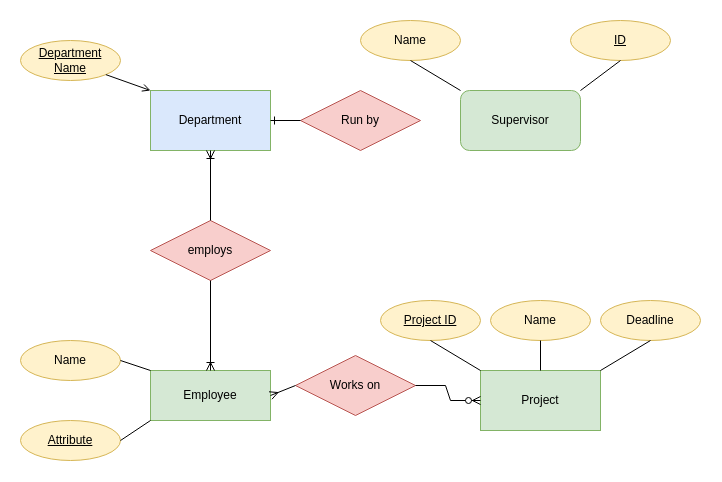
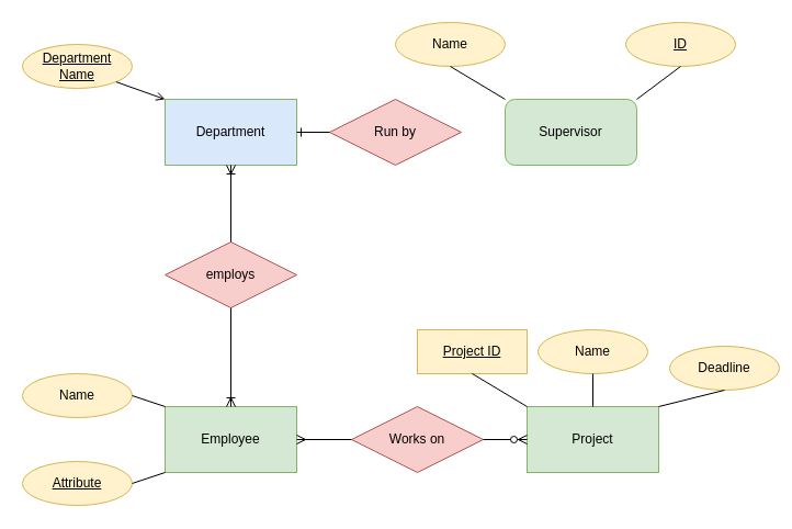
  <mxCell id="0" />
  <mxCell id="1" parent="0" />
  <mxCell id="2" value="Department" style="rounded=0;whiteSpace=wrap;html=1;fillColor=#dae8fc;strokeColor=#82b366;" vertex="1" parent="1"><mxGeometry x="150" y="90" width="120" height="60" as="geometry" /></mxCell>
- <mxCell id="3" value="Employee" style="rounded=0;whiteSpace=wrap;html=1;fillColor=#d5e8d4;strokeColor=#82b366;" vertex="1" parent="1"><mxGeometry x="150" y="370" width="120" height="50" as="geometry" /></mxCell>
+ <mxCell id="3" value="Employee" style="rounded=0;whiteSpace=wrap;html=1;fillColor=#d5e8d4;strokeColor=#82b366;" vertex="1" parent="1"><mxGeometry x="150" y="370" width="120" height="60" as="geometry" /></mxCell>
  <mxCell id="4" value="Supervisor" style="whiteSpace=wrap;html=1;fillColor=#d5e8d4;strokeColor=#82b366;rounded=1;" vertex="1" parent="1"><mxGeometry x="460" y="90" width="120" height="60" as="geometry" /></mxCell>
  <mxCell id="5" value="Project" style="rounded=0;whiteSpace=wrap;html=1;fillColor=#d5e8d4;strokeColor=#82b366;" vertex="1" parent="1"><mxGeometry x="480" y="370" width="120" height="60" as="geometry" /></mxCell>
- <mxCell id="6" value="Deadline" style="ellipse;whiteSpace=wrap;html=1;align=center;fillColor=#fff2cc;strokeColor=#d6b656;" vertex="1" parent="1"><mxGeometry x="600" y="300" width="100" height="40" as="geometry" /></mxCell>
- <mxCell id="7" value="Project ID" style="ellipse;whiteSpace=wrap;html=1;align=center;fontStyle=4;fillColor=#fff2cc;strokeColor=#d6b656;" vertex="1" parent="1"><mxGeometry x="380" y="300" width="100" height="40" as="geometry" /></mxCell>
+ <mxCell id="6" value="Deadline" style="ellipse;whiteSpace=wrap;html=1;align=center;fillColor=#fff2cc;strokeColor=#d6b656;" vertex="1" parent="1"><mxGeometry x="610" y="315" width="100" height="40" as="geometry" /></mxCell>
+ <mxCell id="7" value="Project ID" style="whiteSpace=wrap;html=1;align=center;fontStyle=4;fillColor=#fff2cc;strokeColor=#d6b656;rounded=0;" vertex="1" parent="1"><mxGeometry x="380" y="300" width="100" height="40" as="geometry" /></mxCell>
  <mxCell id="8" value="Attribute" style="ellipse;whiteSpace=wrap;html=1;align=center;fontStyle=4;fillColor=#fff2cc;strokeColor=#d6b656;" vertex="1" parent="1"><mxGeometry x="20" y="420" width="100" height="40" as="geometry" /></mxCell>
  <mxCell id="9" value="Name" style="ellipse;whiteSpace=wrap;html=1;align=center;fillColor=#fff2cc;strokeColor=#d6b656;" vertex="1" parent="1"><mxGeometry x="490" y="300" width="100" height="40" as="geometry" /></mxCell>
  <mxCell id="10" value="Name" style="ellipse;whiteSpace=wrap;html=1;align=center;fillColor=#fff2cc;strokeColor=#d6b656;" vertex="1" parent="1"><mxGeometry x="20" y="340" width="100" height="40" as="geometry" /></mxCell>
  <mxCell id="11" value="ID" style="ellipse;whiteSpace=wrap;html=1;align=center;fontStyle=4;fillColor=#fff2cc;strokeColor=#d6b656;" vertex="1" parent="1"><mxGeometry x="570" y="20" width="100" height="40" as="geometry" /></mxCell>
  <mxCell id="12" value="Department Name" style="ellipse;whiteSpace=wrap;html=1;align=center;fontStyle=4;fillColor=#fff2cc;strokeColor=#d6b656;" vertex="1" parent="1"><mxGeometry x="20" y="40" width="100" height="40" as="geometry" /></mxCell>
  <mxCell id="13" value="Name" style="ellipse;whiteSpace=wrap;html=1;align=center;fillColor=#fff2cc;strokeColor=#d6b656;" vertex="1" parent="1"><mxGeometry x="360" y="20" width="100" height="40" as="geometry" /></mxCell>
  <mxCell id="14" value="Run by" style="shape=rhombus;perimeter=rhombusPerimeter;whiteSpace=wrap;html=1;align=center;fillColor=#f8cecc;strokeColor=#b85450;" vertex="1" parent="1"><mxGeometry x="300" y="90" width="120" height="60" as="geometry" /></mxCell>
  <mxCell id="15" value="" style="endArrow=open;html=1;rounded=0;entryX=0;entryY=0;entryDx=0;entryDy=0;exitX=1;exitY=1;exitDx=0;exitDy=0;" edge="1" parent="1" source="12" target="2"><mxGeometry relative="1" as="geometry"><mxPoint x="150" y="260" as="sourcePoint" /><mxPoint x="310" y="260" as="targetPoint" /></mxGeometry></mxCell>
  <mxCell id="16" value="" style="fontSize=12;html=1;endArrow=ERone;endFill=1;rounded=0;exitX=0;exitY=0.5;exitDx=0;exitDy=0;entryX=1;entryY=0.5;entryDx=0;entryDy=0;" edge="1" parent="1" source="14" target="2"><mxGeometry width="100" height="100" relative="1" as="geometry"><mxPoint x="180" y="310" as="sourcePoint" /><mxPoint x="280" y="210" as="targetPoint" /></mxGeometry></mxCell>
  <mxCell id="17" value="" style="endArrow=none;html=1;rounded=0;exitX=0.5;exitY=1;exitDx=0;exitDy=0;entryX=0;entryY=0;entryDx=0;entryDy=0;" edge="1" parent="1" source="13" target="4"><mxGeometry relative="1" as="geometry"><mxPoint x="460" y="80" as="sourcePoint" /><mxPoint x="620" y="80" as="targetPoint" /></mxGeometry></mxCell>
  <mxCell id="18" value="" style="endArrow=none;html=1;rounded=0;entryX=1;entryY=0;entryDx=0;entryDy=0;exitX=0.5;exitY=1;exitDx=0;exitDy=0;" edge="1" parent="1" source="11" target="4"><mxGeometry relative="1" as="geometry"><mxPoint x="630" y="70" as="sourcePoint" /><mxPoint x="620" y="80" as="targetPoint" /></mxGeometry></mxCell>
  <mxCell id="19" value="" style="endArrow=none;html=1;rounded=0;exitX=1;exitY=0.5;exitDx=0;exitDy=0;entryX=0;entryY=0;entryDx=0;entryDy=0;" edge="1" parent="1" source="10" target="3"><mxGeometry relative="1" as="geometry"><mxPoint x="420" y="360" as="sourcePoint" /><mxPoint x="580" y="360" as="targetPoint" /></mxGeometry></mxCell>
  <mxCell id="20" value="" style="endArrow=none;html=1;rounded=0;exitX=1;exitY=0.5;exitDx=0;exitDy=0;entryX=0;entryY=1;entryDx=0;entryDy=0;" edge="1" parent="1" source="8" target="3"><mxGeometry relative="1" as="geometry"><mxPoint x="90" y="480" as="sourcePoint" /><mxPoint x="250" y="480" as="targetPoint" /></mxGeometry></mxCell>
  <mxCell id="21" value="employs" style="shape=rhombus;perimeter=rhombusPerimeter;whiteSpace=wrap;html=1;align=center;fillColor=#f8cecc;strokeColor=#b85450;" vertex="1" parent="1"><mxGeometry x="150" y="220" width="120" height="60" as="geometry" /></mxCell>
  <mxCell id="22" value="" style="fontSize=12;html=1;endArrow=ERoneToMany;rounded=0;exitX=0.5;exitY=1;exitDx=0;exitDy=0;entryX=0.5;entryY=0;entryDx=0;entryDy=0;" edge="1" parent="1" source="21" target="3"><mxGeometry width="100" height="100" relative="1" as="geometry"><mxPoint x="180" y="310" as="sourcePoint" /><mxPoint x="280" y="210" as="targetPoint" /></mxGeometry></mxCell>
- <mxCell id="23" value="Works on" style="shape=rhombus;perimeter=rhombusPerimeter;whiteSpace=wrap;html=1;align=center;fillColor=#f8cecc;strokeColor=#b85450;" vertex="1" parent="1"><mxGeometry x="295" y="355" width="120" height="60" as="geometry" /></mxCell>
+ <mxCell id="23" value="Works on" style="shape=rhombus;perimeter=rhombusPerimeter;whiteSpace=wrap;html=1;align=center;fillColor=#f8cecc;strokeColor=#b85450;" vertex="1" parent="1"><mxGeometry x="320" y="370" width="120" height="60" as="geometry" /></mxCell>
  <mxCell id="24" value="" style="edgeStyle=entityRelationEdgeStyle;fontSize=12;html=1;endArrow=ERzeroToMany;endFill=1;rounded=0;entryX=0;entryY=0.5;entryDx=0;entryDy=0;" edge="1" parent="1" source="23" target="5"><mxGeometry width="100" height="100" relative="1" as="geometry"><mxPoint x="240" y="260" as="sourcePoint" /><mxPoint x="340" y="160" as="targetPoint" /></mxGeometry></mxCell>
  <mxCell id="25" value="" style="fontSize=12;html=1;endArrow=ERmany;rounded=0;exitX=0;exitY=0.5;exitDx=0;exitDy=0;entryX=1;entryY=0.5;entryDx=0;entryDy=0;" edge="1" parent="1" source="23" target="3"><mxGeometry width="100" height="100" relative="1" as="geometry"><mxPoint x="240" y="260" as="sourcePoint" /><mxPoint x="340" y="160" as="targetPoint" /></mxGeometry></mxCell>
  <mxCell id="26" value="" style="endArrow=none;html=1;rounded=0;exitX=1;exitY=0;exitDx=0;exitDy=0;entryX=0.5;entryY=1;entryDx=0;entryDy=0;" edge="1" parent="1" source="5" target="6"><mxGeometry relative="1" as="geometry"><mxPoint x="390" y="269.44" as="sourcePoint" /><mxPoint x="550" y="269.44" as="targetPoint" /></mxGeometry></mxCell>
  <mxCell id="27" value="" style="endArrow=none;html=1;rounded=0;entryX=0.5;entryY=0;entryDx=0;entryDy=0;exitX=0.5;exitY=1;exitDx=0;exitDy=0;" edge="1" parent="1" source="9" target="5"><mxGeometry relative="1" as="geometry"><mxPoint x="400" y="279.44" as="sourcePoint" /><mxPoint x="560" y="279.44" as="targetPoint" /></mxGeometry></mxCell>
  <mxCell id="28" value="" style="endArrow=none;html=1;rounded=0;exitX=0;exitY=0;exitDx=0;exitDy=0;entryX=0.5;entryY=1;entryDx=0;entryDy=0;" edge="1" parent="1" source="5" target="7"><mxGeometry relative="1" as="geometry"><mxPoint x="410" y="289.44" as="sourcePoint" /><mxPoint x="570" y="289.44" as="targetPoint" /></mxGeometry></mxCell>
  <mxCell id="29" value="" style="fontSize=12;html=1;endArrow=ERoneToMany;rounded=0;exitX=0.5;exitY=0;exitDx=0;exitDy=0;entryX=0.5;entryY=1;entryDx=0;entryDy=0;" edge="1" parent="1" source="21" target="2"><mxGeometry width="100" height="100" relative="1" as="geometry"><mxPoint x="240" y="330" as="sourcePoint" /><mxPoint x="340" y="230" as="targetPoint" /></mxGeometry></mxCell>
